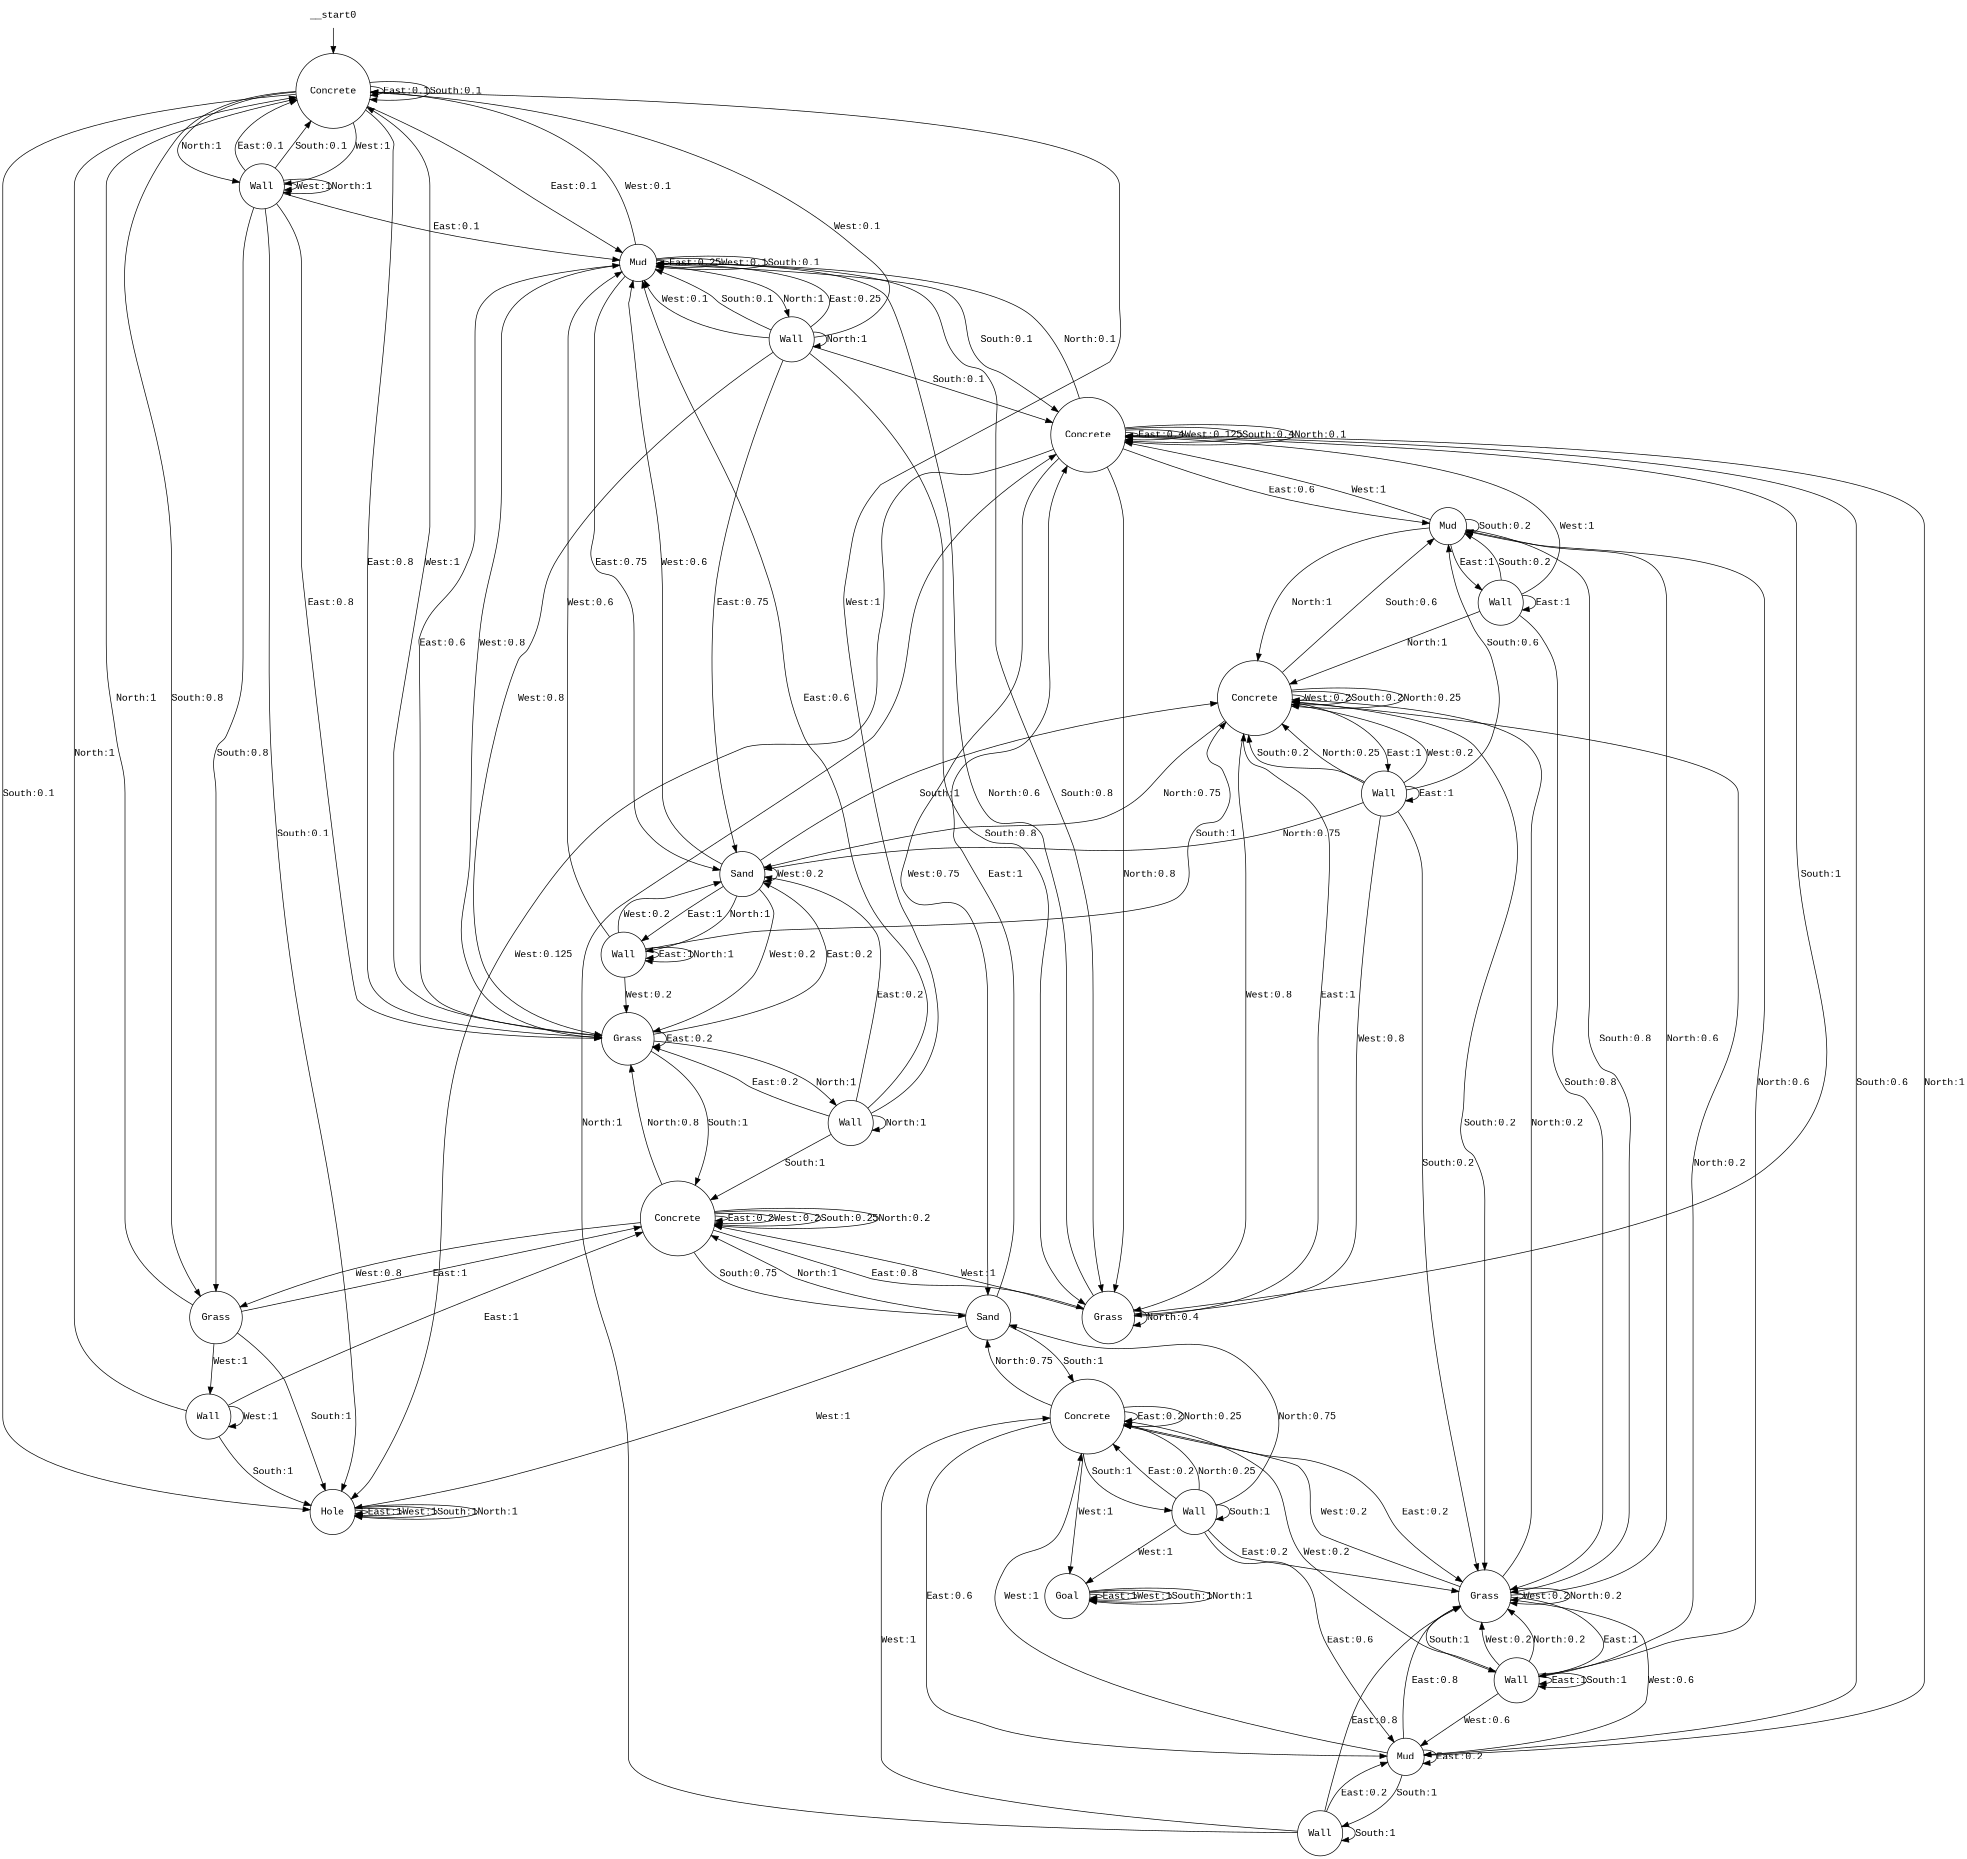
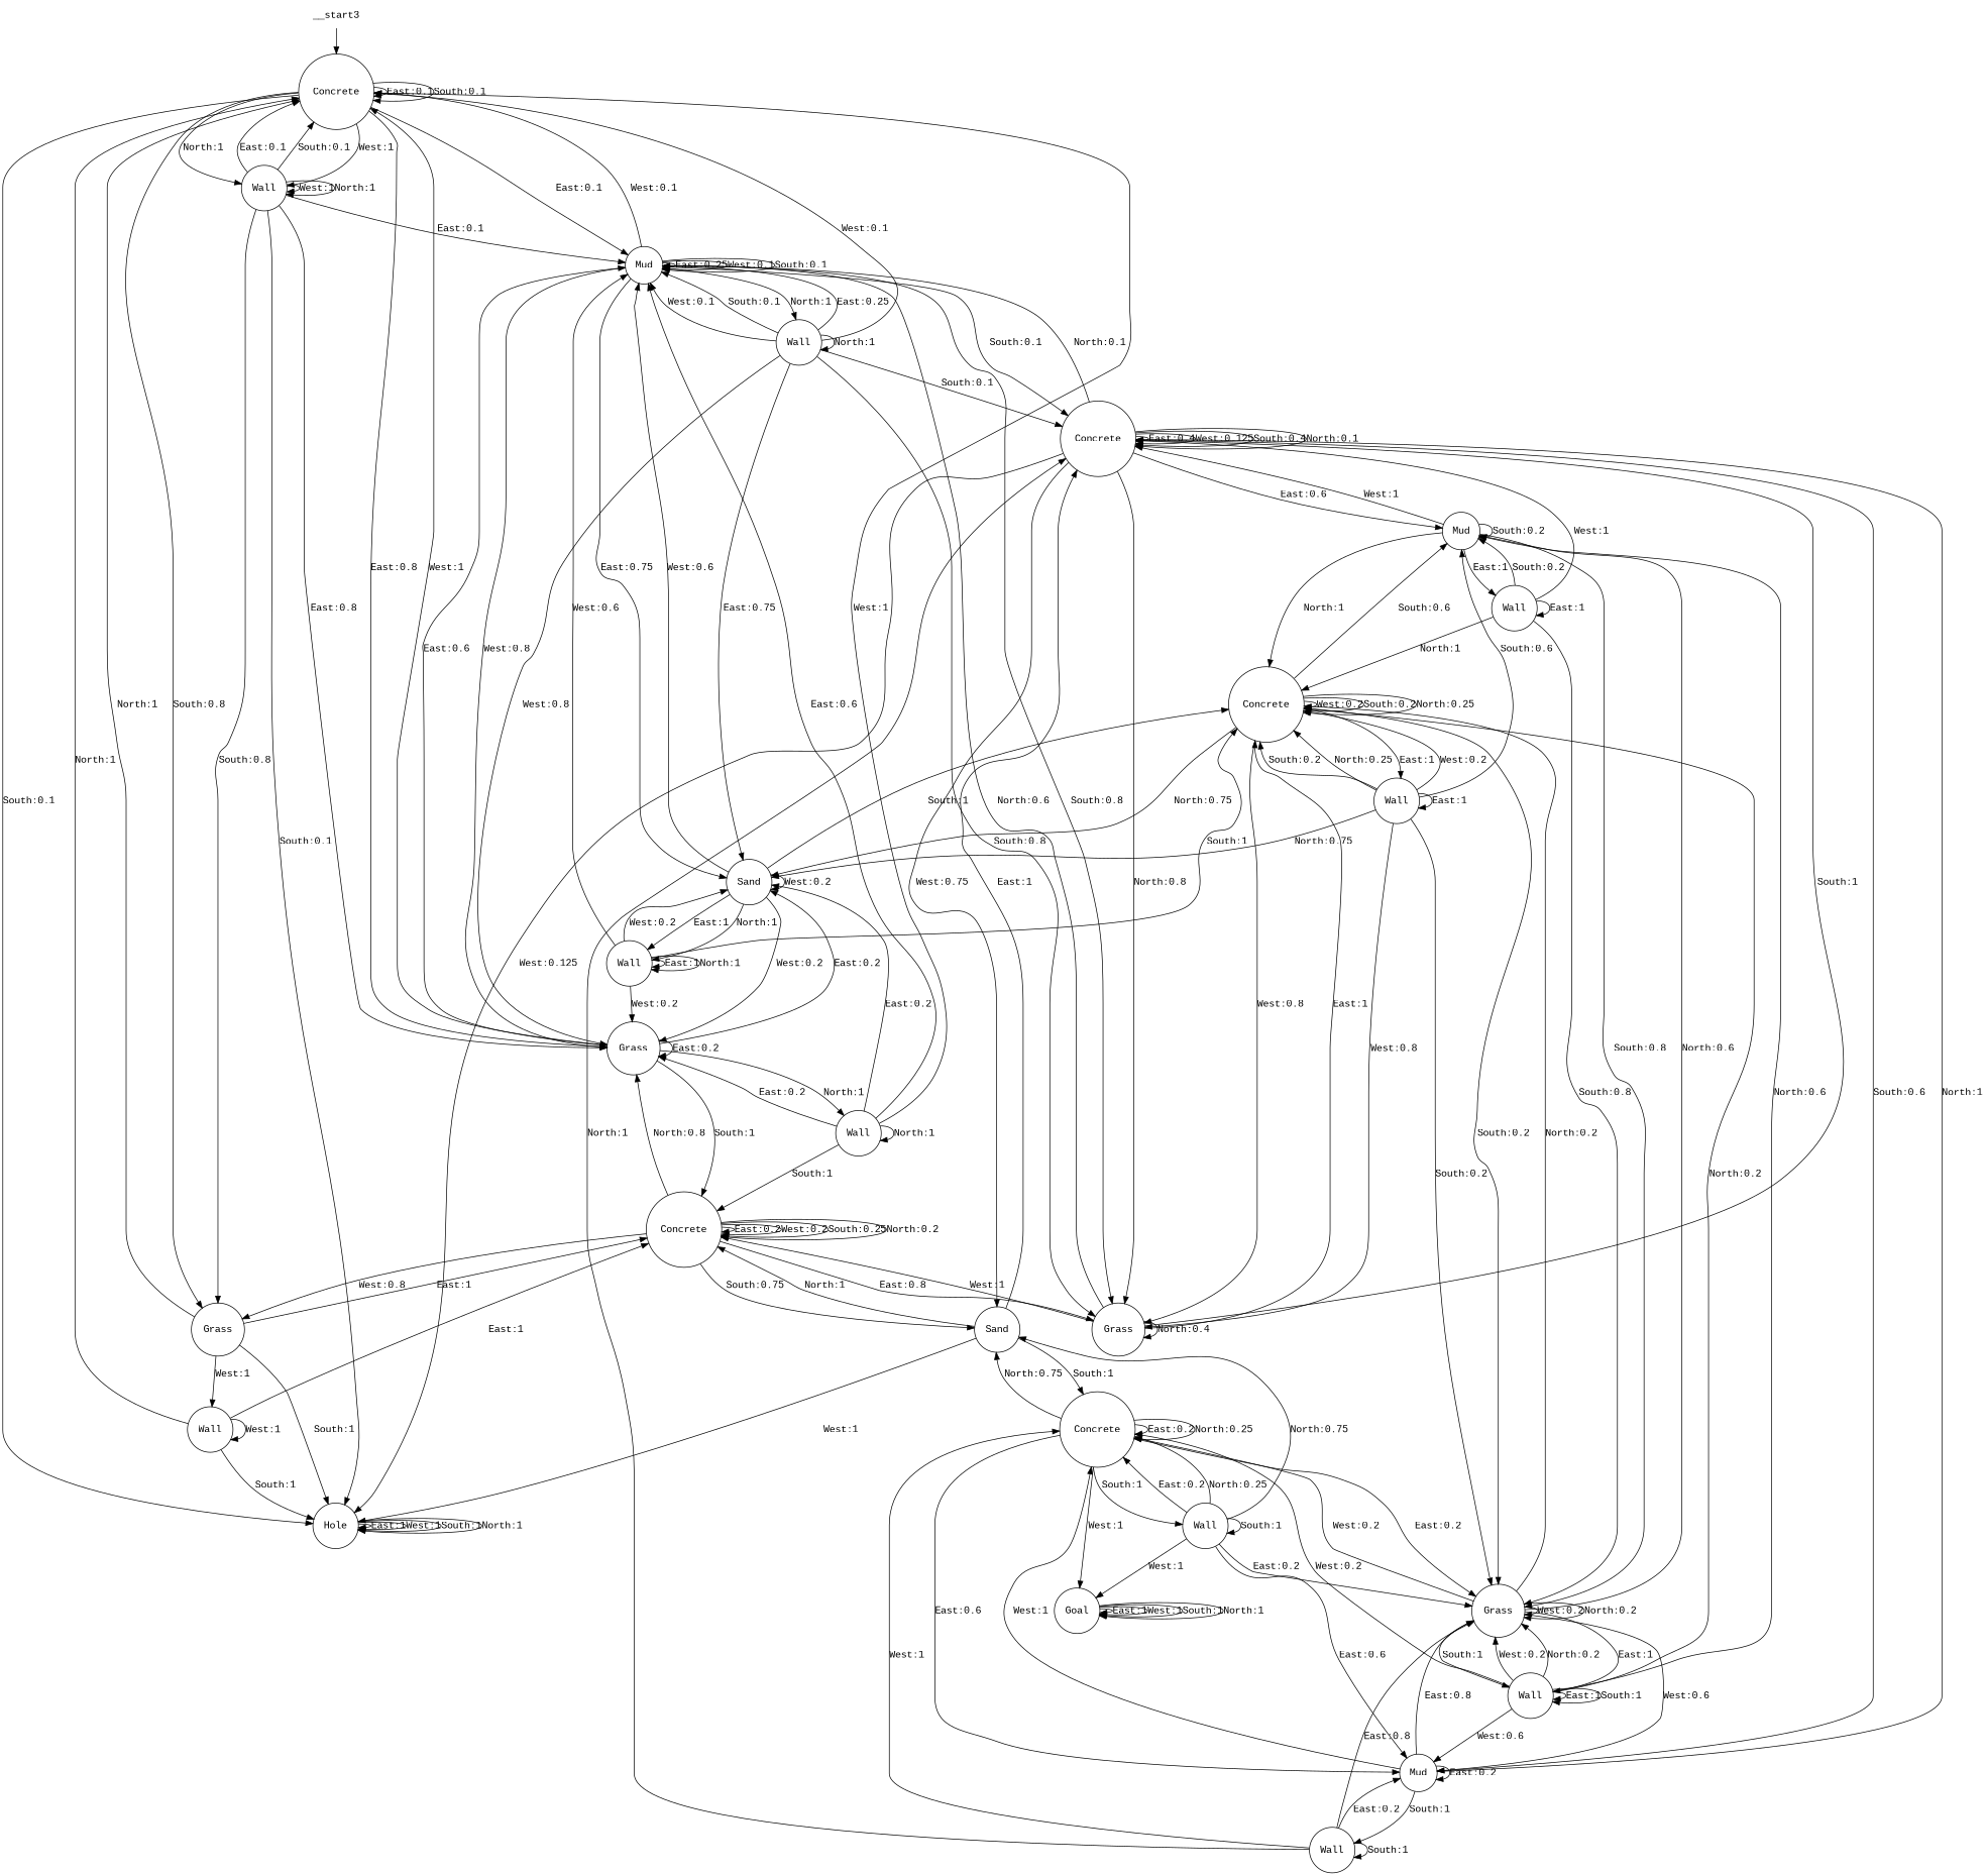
  digraph {
    fontname="Liberation Mono"
    node [shape=circle fontname="Liberation Mono"]
    edge [fontname="Liberation Mono"]
-   __start0 [shape=none]
+   __start0 [shape=none label=__start3]
    n2 [label=Concrete]
    n3 [label=Wall]
    n4 [label=Grass]
    n5 [label=Hole]
    n6 [label=Grass]
    n7 [label=Mud]
    n8 [label=Wall]
    n9 [label=Concrete]
    n10 [label=Goal]
    n11 [label=Wall]
    n12 [label=Sand]
    n13 [label=Sand]
    n14 [label=Grass]
    n15 [label=Concrete]
    n16 [label=Concrete]
    n17 [label=Wall]
    n18 [label=Mud]
    n19 [label=Grass]
    n20 [label=Wall]
    n21 [label=Concrete]
    n22 [label=Mud]
    n23 [label=Wall]
    n24 [label=Wall]
    n25 [label=Wall]
    n26 [label=Wall]
    n27 [label=Wall]
    __start0 -> n2
    n2 -> n2 [label="East:0.1"]
    n2 -> n2 [label="South:0.1"]
    n2 -> n3 [label="West:1"]
    n2 -> n3 [label="North:1"]
    n2 -> n4 [label="South:0.8"]
    n2 -> n5 [label="South:0.1"]
    n2 -> n6 [label="East:0.8"]
    n2 -> n7 [label="East:0.1"]
    n3 -> n2 [label="East:0.1"]
    n3 -> n2 [label="South:0.1"]
    n3 -> n3 [label="West:1"]
    n3 -> n3 [label="North:1"]
    n3 -> n4 [label="South:0.8"]
    n3 -> n5 [label="South:0.1"]
    n3 -> n6 [label="East:0.8"]
    n3 -> n7 [label="East:0.1"]
    n4 -> n2 [label="North:1"]
    n4 -> n5 [label="South:1"]
    n4 -> n8 [label="West:1"]
    n4 -> n9 [label="East:1"]
    n5 -> n5 [label="East:1"]
    n5 -> n5 [label="West:1"]
    n5 -> n5 [label="South:1"]
    n5 -> n5 [label="North:1"]
    n6 -> n2 [label="West:1"]
    n6 -> n6 [label="East:0.2"]
    n6 -> n7 [label="East:0.6"]
    n6 -> n9 [label="South:1"]
    n6 -> n11 [label="North:1"]
    n6 -> n12 [label="East:0.2"]
    n7 -> n2 [label="West:0.1"]
    n7 -> n6 [label="West:0.8"]
    n7 -> n7 [label="East:0.25"]
    n7 -> n7 [label="West:0.1"]
    n7 -> n7 [label="South:0.1"]
    n7 -> n12 [label="East:0.75"]
    n7 -> n14 [label="South:0.8"]
    n7 -> n16 [label="South:0.1"]
    n7 -> n20 [label="North:1"]
    n8 -> n2 [label="North:1"]
    n8 -> n5 [label="South:1"]
    n8 -> n8 [label="West:1"]
    n8 -> n9 [label="East:1"]
    n9 -> n4 [label="West:0.8"]
    n9 -> n6 [label="North:0.8"]
    n9 -> n9 [label="East:0.2"]
    n9 -> n9 [label="West:0.2"]
    n9 -> n9 [label="South:0.25"]
    n9 -> n9 [label="North:0.2"]
    n9 -> n13 [label="South:0.75"]
    n9 -> n14 [label="East:0.8"]
    n10 -> n10 [label="East:1"]
    n10 -> n10 [label="West:1"]
    n10 -> n10 [label="South:1"]
    n10 -> n10 [label="North:1"]
    n11 -> n2 [label="West:1"]
    n11 -> n6 [label="East:0.2"]
    n11 -> n7 [label="East:0.6"]
    n11 -> n9 [label="South:1"]
    n11 -> n11 [label="North:1"]
    n11 -> n12 [label="East:0.2"]
    n12 -> n6 [label="West:0.2"]
    n12 -> n7 [label="West:0.6"]
    n12 -> n12 [label="West:0.2"]
    n12 -> n21 [label="South:1"]
    n12 -> n24 [label="East:1"]
    n12 -> n24 [label="North:1"]
    n13 -> n5 [label="West:1"]
    n13 -> n9 [label="North:1"]
    n13 -> n15 [label="South:1"]
    n13 -> n16 [label="East:1"]
    n14 -> n7 [label="North:0.6"]
    n14 -> n9 [label="West:1"]
    n14 -> n14 [label="North:0.4"]
    n14 -> n16 [label="South:1"]
    n14 -> n21 [label="East:1"]
    n15 -> n10 [label="West:1"]
    n15 -> n13 [label="North:0.75"]
    n15 -> n15 [label="East:0.2"]
    n15 -> n15 [label="North:0.25"]
    n15 -> n17 [label="South:1"]
    n15 -> n18 [label="East:0.6"]
    n15 -> n19 [label="East:0.2"]
    n16 -> n5 [label="West:0.125"]
    n16 -> n7 [label="North:0.1"]
    n16 -> n13 [label="West:0.75"]
    n16 -> n14 [label="North:0.8"]
    n16 -> n16 [label="East:0.4"]
    n16 -> n16 [label="West:0.125"]
    n16 -> n16 [label="South:0.4"]
    n16 -> n16 [label="North:0.1"]
    n16 -> n18 [label="South:0.6"]
    n16 -> n22 [label="East:0.6"]
    n17 -> n10 [label="West:1"]
    n17 -> n13 [label="North:0.75"]
    n17 -> n15 [label="East:0.2"]
    n17 -> n15 [label="North:0.25"]
    n17 -> n17 [label="South:1"]
    n17 -> n18 [label="East:0.6"]
    n17 -> n19 [label="East:0.2"]
    n18 -> n15 [label="West:1"]
    n18 -> n16 [label="North:1"]
    n18 -> n18 [label="East:0.2"]
    n18 -> n19 [label="East:0.8"]
    n18 -> n23 [label="South:1"]
    n19 -> n15 [label="West:0.2"]
    n19 -> n18 [label="West:0.6"]
    n19 -> n19 [label="West:0.2"]
    n19 -> n19 [label="North:0.2"]
    n19 -> n21 [label="North:0.2"]
    n19 -> n22 [label="North:0.6"]
    n19 -> n27 [label="East:1"]
    n19 -> n27 [label="South:1"]
    n20 -> n2 [label="West:0.1"]
    n20 -> n6 [label="West:0.8"]
    n20 -> n7 [label="East:0.25"]
    n20 -> n7 [label="West:0.1"]
    n20 -> n7 [label="South:0.1"]
    n20 -> n12 [label="East:0.75"]
    n20 -> n14 [label="South:0.8"]
    n20 -> n16 [label="South:0.1"]
    n20 -> n20 [label="North:1"]
    n21 -> n12 [label="North:0.75"]
    n21 -> n14 [label="West:0.8"]
    n21 -> n19 [label="South:0.2"]
    n21 -> n21 [label="West:0.2"]
    n21 -> n21 [label="South:0.2"]
    n21 -> n21 [label="North:0.25"]
    n21 -> n22 [label="South:0.6"]
    n21 -> n25 [label="East:1"]
    n22 -> n16 [label="West:1"]
    n22 -> n19 [label="South:0.8"]
    n22 -> n21 [label="North:1"]
    n22 -> n22 [label="South:0.2"]
    n22 -> n26 [label="East:1"]
    n23 -> n15 [label="West:1"]
    n23 -> n16 [label="North:1"]
    n23 -> n18 [label="East:0.2"]
    n23 -> n19 [label="East:0.8"]
    n23 -> n23 [label="South:1"]
    n24 -> n6 [label="West:0.2"]
    n24 -> n7 [label="West:0.6"]
    n24 -> n12 [label="West:0.2"]
    n24 -> n21 [label="South:1"]
    n24 -> n24 [label="East:1"]
    n24 -> n24 [label="North:1"]
    n25 -> n12 [label="North:0.75"]
    n25 -> n14 [label="West:0.8"]
    n25 -> n19 [label="South:0.2"]
    n25 -> n21 [label="West:0.2"]
    n25 -> n21 [label="South:0.2"]
    n25 -> n21 [label="North:0.25"]
    n25 -> n22 [label="South:0.6"]
    n25 -> n25 [label="East:1"]
    n26 -> n16 [label="West:1"]
    n26 -> n19 [label="South:0.8"]
    n26 -> n21 [label="North:1"]
    n26 -> n22 [label="South:0.2"]
    n26 -> n26 [label="East:1"]
    n27 -> n15 [label="West:0.2"]
    n27 -> n18 [label="West:0.6"]
    n27 -> n19 [label="West:0.2"]
    n27 -> n19 [label="North:0.2"]
    n27 -> n21 [label="North:0.2"]
    n27 -> n22 [label="North:0.6"]
    n27 -> n27 [label="East:1"]
    n27 -> n27 [label="South:1"]
  }
